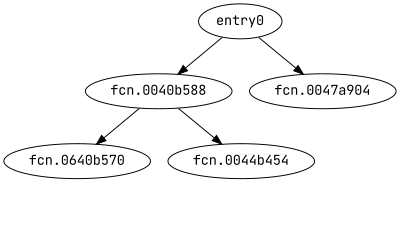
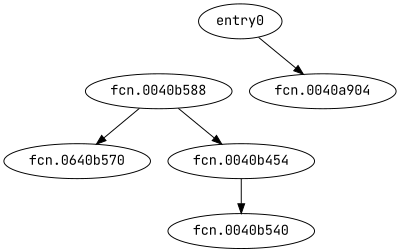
  digraph {
    fontname="JetBrains Mono"
    node [fontname="JetBrains Mono"]
    edge [fontname="JetBrains Mono"]
    n1 [label=entry0]
    n2 [label="fcn.0040b588"]
-   n3 [label="fcn.0047a904"]
+   n3 [label="fcn.0040a904"]
    n4 [label="fcn.0640b570"]
-   n5 [label="fcn.0044b454"]
-   n1 -> n2
+   n5 [label="fcn.0040b454"]
+   n6 [label="fcn.0040b540"]
    n1 -> n3
    n2 -> n4
    n2 -> n5
+   n5 -> n6
  }
